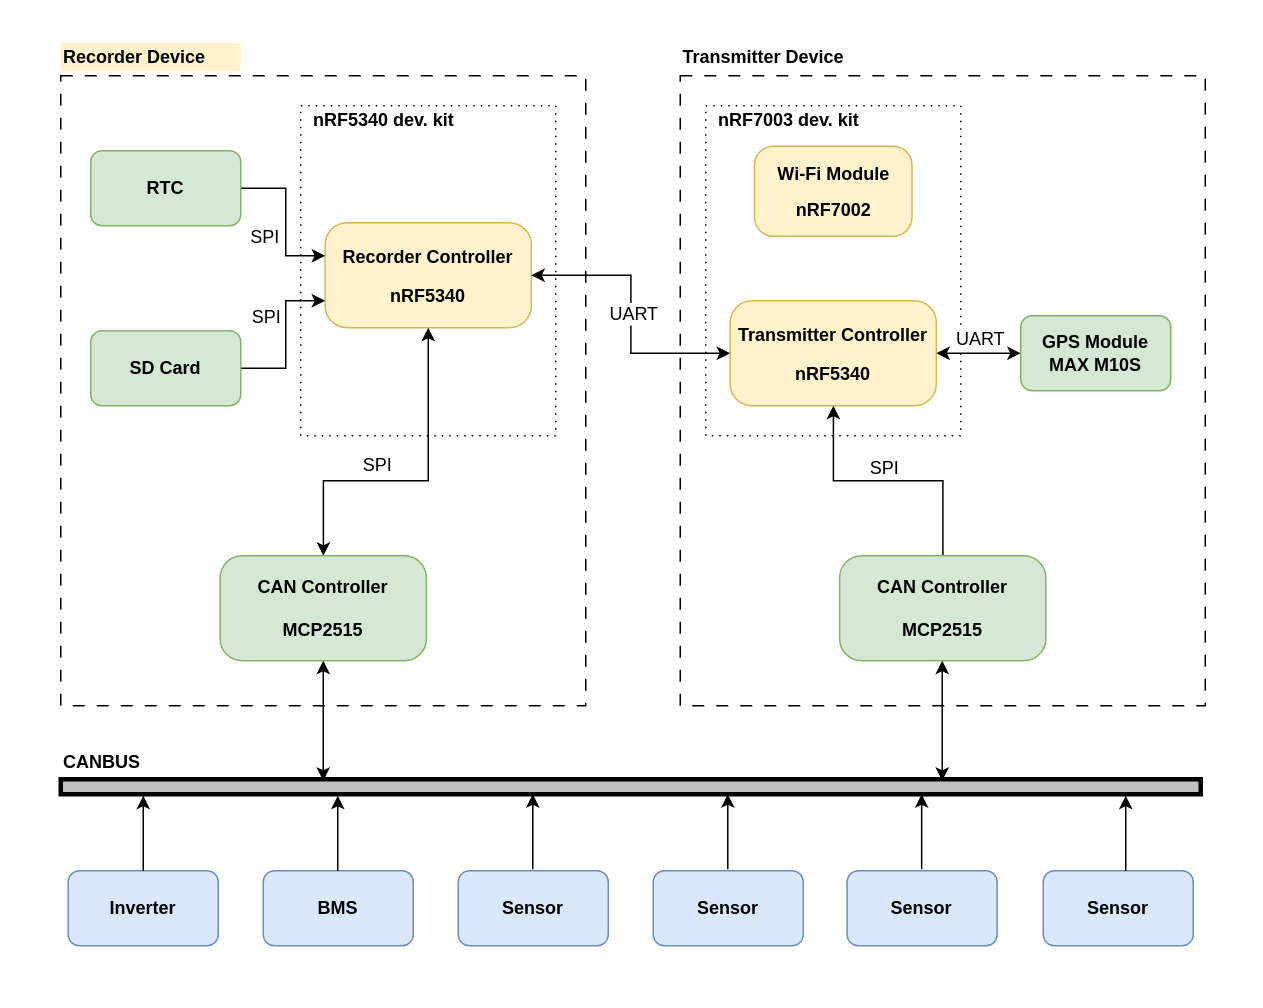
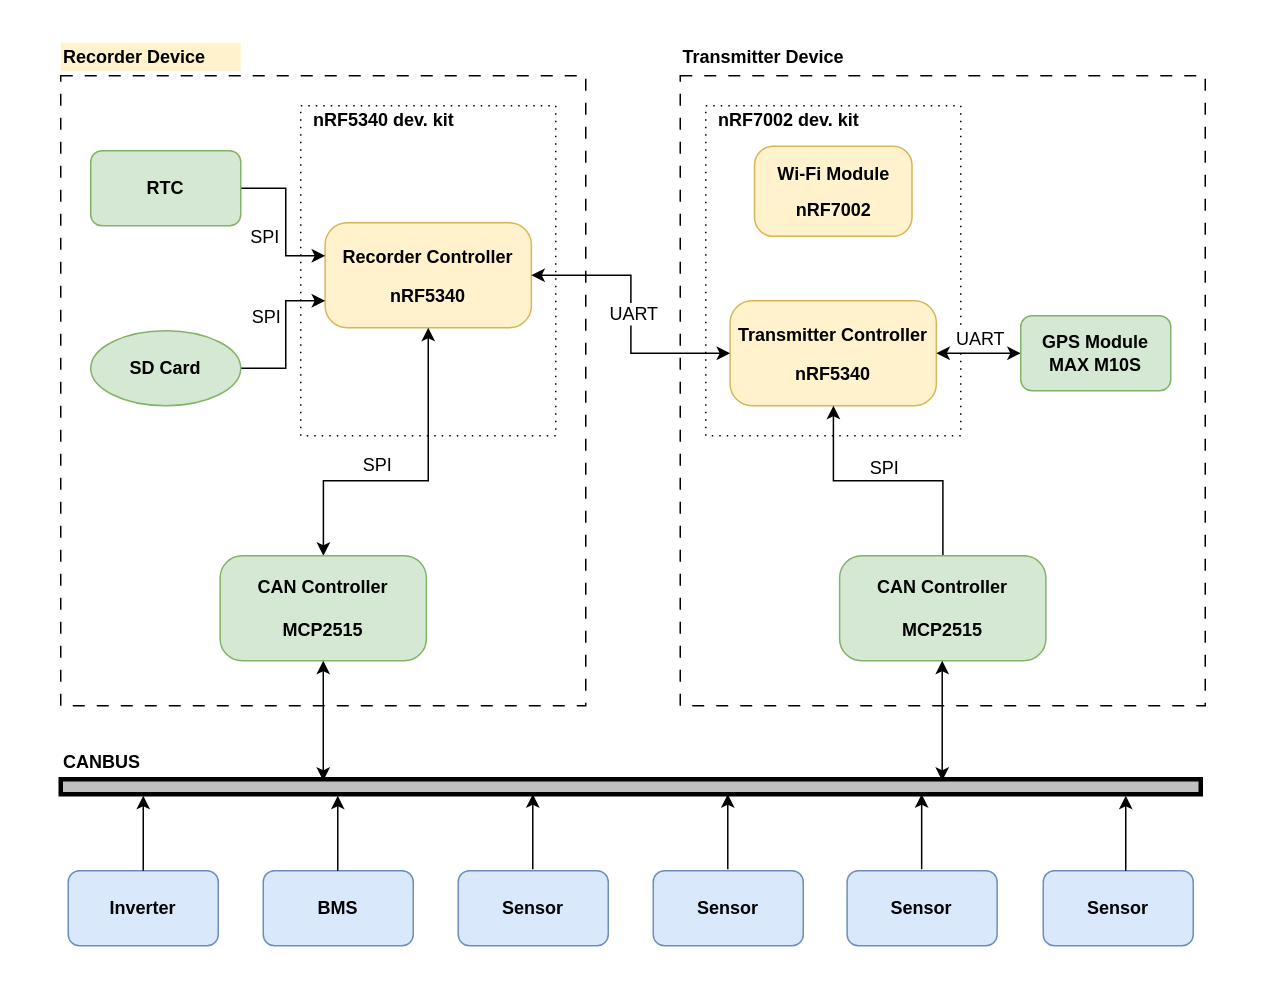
  <mxCell id="0" />
  <mxCell id="1" parent="0" />
  <mxCell id="2" value="" style="rounded=0;whiteSpace=wrap;html=1;strokeColor=#ffffff;" vertex="1" parent="1"><mxGeometry x="20" y="20" width="800" height="630" as="geometry" /></mxCell>
  <mxCell id="3" value="" style="rounded=0;whiteSpace=wrap;html=1;dashed=1;dashPattern=8 8;fontFamily=Helvetica;" vertex="1" parent="1"><mxGeometry x="453" y="50" width="350" height="420" as="geometry" /></mxCell>
  <mxCell id="4" value="" style="rounded=0;whiteSpace=wrap;html=1;dashed=1;dashPattern=8 8;fontFamily=Helvetica;" vertex="1" parent="1"><mxGeometry y="50" width="350" height="420" as="geometry" x="40" /></mxCell>
  <mxCell id="5" value="" style="group;fontFamily=Helvetica;" vertex="1" connectable="0" parent="1"><mxGeometry x="470" y="70" width="170" height="220" as="geometry" /></mxCell>
- <mxCell id="6" value="&amp;nbsp; &lt;b&gt;nRF7003 dev. kit&lt;br&gt;&lt;/b&gt;&lt;div&gt;&lt;b&gt;&lt;br&gt;&lt;/b&gt;&lt;/div&gt;&lt;div&gt;&lt;b&gt;&lt;br&gt;&lt;/b&gt;&lt;/div&gt;&lt;div&gt;&lt;b&gt;&lt;br&gt;&lt;/b&gt;&lt;/div&gt;&lt;div&gt;&lt;b&gt;&lt;br&gt;&lt;/b&gt;&lt;/div&gt;&lt;div&gt;&lt;b&gt;&lt;br&gt;&lt;/b&gt;&lt;/div&gt;&lt;div&gt;&lt;b&gt;&lt;br&gt;&lt;/b&gt;&lt;/div&gt;&lt;div&gt;&lt;b&gt;&lt;br&gt;&lt;/b&gt;&lt;/div&gt;&lt;div&gt;&lt;b&gt;&lt;br&gt;&lt;/b&gt;&lt;/div&gt;&lt;div&gt;&lt;b&gt;&lt;br&gt;&lt;/b&gt;&lt;/div&gt;&lt;div&gt;&lt;b&gt;&lt;br&gt;&lt;/b&gt;&lt;/div&gt;&lt;div&gt;&lt;b&gt;&lt;br&gt;&lt;/b&gt;&lt;/div&gt;&lt;div&gt;&lt;b&gt;&lt;br&gt;&lt;/b&gt;&lt;/div&gt;&lt;div&gt;&lt;b&gt;&lt;br&gt;&lt;/b&gt;&lt;/div&gt;&lt;div&gt;&lt;b&gt;&lt;br&gt;&lt;/b&gt;&lt;/div&gt;" style="rounded=0;whiteSpace=wrap;html=1;dashed=1;dashPattern=1 4;align=left;fontFamily=Helvetica;" vertex="1" parent="5"><mxGeometry width="170" height="220" as="geometry" /></mxCell>
+ <mxCell id="6" value="&amp;nbsp; &lt;b&gt;nRF7002 dev. kit&lt;br&gt;&lt;/b&gt;&lt;div&gt;&lt;b&gt;&lt;br&gt;&lt;/b&gt;&lt;/div&gt;&lt;div&gt;&lt;b&gt;&lt;br&gt;&lt;/b&gt;&lt;/div&gt;&lt;div&gt;&lt;b&gt;&lt;br&gt;&lt;/b&gt;&lt;/div&gt;&lt;div&gt;&lt;b&gt;&lt;br&gt;&lt;/b&gt;&lt;/div&gt;&lt;div&gt;&lt;b&gt;&lt;br&gt;&lt;/b&gt;&lt;/div&gt;&lt;div&gt;&lt;b&gt;&lt;br&gt;&lt;/b&gt;&lt;/div&gt;&lt;div&gt;&lt;b&gt;&lt;br&gt;&lt;/b&gt;&lt;/div&gt;&lt;div&gt;&lt;b&gt;&lt;br&gt;&lt;/b&gt;&lt;/div&gt;&lt;div&gt;&lt;b&gt;&lt;br&gt;&lt;/b&gt;&lt;/div&gt;&lt;div&gt;&lt;b&gt;&lt;br&gt;&lt;/b&gt;&lt;/div&gt;&lt;div&gt;&lt;b&gt;&lt;br&gt;&lt;/b&gt;&lt;/div&gt;&lt;div&gt;&lt;b&gt;&lt;br&gt;&lt;/b&gt;&lt;/div&gt;&lt;div&gt;&lt;b&gt;&lt;br&gt;&lt;/b&gt;&lt;/div&gt;&lt;div&gt;&lt;b&gt;&lt;br&gt;&lt;/b&gt;&lt;/div&gt;" style="rounded=0;whiteSpace=wrap;html=1;dashed=1;dashPattern=1 4;align=left;fontFamily=Helvetica;" vertex="1" parent="5"><mxGeometry width="170" height="220" as="geometry" /></mxCell>
  <mxCell id="7" value="&lt;div align=&quot;center&quot; style=&quot;line-height: 100%;&quot;&gt;&lt;b&gt;Wi-Fi Module&lt;/b&gt;&lt;/div&gt;&lt;div align=&quot;center&quot; style=&quot;line-height: 100%;&quot;&gt;&lt;b&gt;&lt;br&gt;&lt;/b&gt;&lt;/div&gt;&lt;div align=&quot;center&quot; style=&quot;line-height: 100%;&quot;&gt;&lt;b&gt;nRF7002&lt;/b&gt;&lt;/div&gt;" style="rounded=1;whiteSpace=wrap;html=1;align=center;arcSize=21;fillColor=#fff2cc;strokeColor=#d6b656;fontFamily=Helvetica;" vertex="1" parent="5"><mxGeometry x="32.5" y="27" width="105" height="60" as="geometry" /></mxCell>
  <mxCell id="8" value="Transmitter Controller&lt;br style=&quot;font-size: 12px;&quot;&gt;&lt;div style=&quot;line-height: 100%; font-size: 12px;&quot; align=&quot;center&quot;&gt;&lt;br style=&quot;font-size: 12px;&quot;&gt;&lt;/div&gt;&lt;div style=&quot;line-height: 100%; font-size: 12px;&quot; align=&quot;center&quot;&gt;nRF5340&lt;/div&gt;" style="rounded=1;whiteSpace=wrap;html=1;align=center;arcSize=21;fillColor=#fff2cc;strokeColor=#d6b656;fontSize=12;fontStyle=1;fontFamily=Helvetica;" vertex="1" parent="5"><mxGeometry x="16.25" y="130" width="137.5" height="70" as="geometry" /></mxCell>
  <mxCell id="9" value="" style="group;fontFamily=Helvetica;" vertex="1" connectable="0" parent="1"><mxGeometry x="200" y="70" width="170" height="220" as="geometry" /></mxCell>
  <mxCell id="10" value="&amp;nbsp; &lt;b&gt;nRF5340 dev. kit&lt;br&gt;&lt;/b&gt;&lt;div&gt;&lt;b&gt;&lt;br&gt;&lt;/b&gt;&lt;/div&gt;&lt;div&gt;&lt;b&gt;&lt;br&gt;&lt;/b&gt;&lt;/div&gt;&lt;div&gt;&lt;b&gt;&lt;br&gt;&lt;/b&gt;&lt;/div&gt;&lt;div&gt;&lt;b&gt;&lt;br&gt;&lt;/b&gt;&lt;/div&gt;&lt;div&gt;&lt;b&gt;&lt;br&gt;&lt;/b&gt;&lt;/div&gt;&lt;div&gt;&lt;b&gt;&lt;br&gt;&lt;/b&gt;&lt;/div&gt;&lt;div&gt;&lt;b&gt;&lt;br&gt;&lt;/b&gt;&lt;/div&gt;&lt;div&gt;&lt;b&gt;&lt;br&gt;&lt;/b&gt;&lt;/div&gt;&lt;div&gt;&lt;b&gt;&lt;br&gt;&lt;/b&gt;&lt;/div&gt;&lt;div&gt;&lt;b&gt;&lt;br&gt;&lt;/b&gt;&lt;/div&gt;&lt;div&gt;&lt;b&gt;&lt;br&gt;&lt;/b&gt;&lt;/div&gt;&lt;div&gt;&lt;b&gt;&lt;br&gt;&lt;/b&gt;&lt;/div&gt;&lt;div&gt;&lt;b&gt;&lt;br&gt;&lt;/b&gt;&lt;/div&gt;&lt;div&gt;&lt;b&gt;&lt;br&gt;&lt;/b&gt;&lt;/div&gt;" style="rounded=0;whiteSpace=wrap;html=1;dashed=1;dashPattern=1 4;align=left;fontFamily=Helvetica;" vertex="1" parent="9"><mxGeometry width="170" height="220" as="geometry" /></mxCell>
  <mxCell id="11" value="Recorder Controller&lt;br style=&quot;font-size: 12px;&quot;&gt;&lt;div style=&quot;line-height: 100%; font-size: 12px;&quot; align=&quot;center&quot;&gt;&lt;br style=&quot;font-size: 12px;&quot;&gt;&lt;/div&gt;&lt;div style=&quot;line-height: 100%; font-size: 12px;&quot; align=&quot;center&quot;&gt;nRF5340&lt;/div&gt;" style="rounded=1;whiteSpace=wrap;html=1;align=center;arcSize=21;fillColor=#fff2cc;strokeColor=#d6b656;fontSize=12;fontStyle=1;fontFamily=Helvetica;" vertex="1" parent="9"><mxGeometry x="16.25" y="78" width="137.5" height="70" as="geometry" /></mxCell>
  <mxCell id="12" value="" style="edgeStyle=orthogonalEdgeStyle;rounded=0;orthogonalLoop=1;jettySize=auto;html=1;fontFamily=Helvetica;" edge="1" parent="1" source="14" target="11"><mxGeometry relative="1" as="geometry"><Array as="points"><mxPoint x="190" y="125" /><mxPoint x="190" y="170" /></Array></mxGeometry></mxCell>
  <mxCell id="13" value="&lt;div style=&quot;font-size: 12px;&quot;&gt;SPI&lt;/div&gt;" style="edgeLabel;html=1;align=center;verticalAlign=middle;resizable=0;points=[];fontFamily=Helvetica;fontSize=12;" vertex="1" connectable="0" parent="12"><mxGeometry x="-0.043" y="2" relative="1" as="geometry"><mxPoint x="-17" y="14" as="offset" /></mxGeometry></mxCell>
  <mxCell id="14" value="RTC" style="rounded=1;whiteSpace=wrap;html=1;fillColor=#d5e8d4;strokeColor=#82b366;fontStyle=1;fontFamily=Helvetica;" vertex="1" parent="1"><mxGeometry x="60" y="100" width="100" height="50" as="geometry" /></mxCell>
  <mxCell id="15" value="" style="edgeStyle=orthogonalEdgeStyle;rounded=0;orthogonalLoop=1;jettySize=auto;html=1;fontFamily=Helvetica;" edge="1" parent="1" source="17" target="11"><mxGeometry relative="1" as="geometry"><Array as="points"><mxPoint x="190" y="245" /><mxPoint x="190" y="200" /></Array></mxGeometry></mxCell>
  <mxCell id="16" value="&lt;div style=&quot;font-size: 12px;&quot;&gt;SPI&lt;/div&gt;" style="edgeLabel;html=1;align=center;verticalAlign=middle;resizable=0;points=[];fontSize=12;fontFamily=Helvetica;" vertex="1" connectable="0" parent="15"><mxGeometry x="-0.185" relative="1" as="geometry"><mxPoint x="-14" y="-24" as="offset" /></mxGeometry></mxCell>
- <mxCell id="17" value="SD Card" style="rounded=1;whiteSpace=wrap;html=1;fillColor=#d5e8d4;strokeColor=#82b366;fontStyle=1;fontFamily=Helvetica;" vertex="1" parent="1"><mxGeometry x="60" y="220" width="100" height="50" as="geometry" /></mxCell>
+ <mxCell id="17" value="SD Card" style="ellipse;whiteSpace=wrap;html=1;fillColor=#d5e8d4;strokeColor=#82b366;fontStyle=1;fontFamily=Helvetica;" vertex="1" parent="1"><mxGeometry x="60" y="220" width="100" height="50" as="geometry" /></mxCell>
  <mxCell id="18" value="" style="edgeStyle=orthogonalEdgeStyle;rounded=0;orthogonalLoop=1;jettySize=auto;html=1;startArrow=classic;startFill=1;fontFamily=Helvetica;" edge="1" parent="1" source="20" target="8"><mxGeometry relative="1" as="geometry" /></mxCell>
  <mxCell id="19" value="UART" style="edgeLabel;html=1;align=center;verticalAlign=middle;resizable=0;points=[];fontSize=12;fontFamily=Helvetica;" vertex="1" connectable="0" parent="18"><mxGeometry x="0.114" y="1" relative="1" as="geometry"><mxPoint x="3" y="-11" as="offset" /></mxGeometry></mxCell>
  <mxCell id="20" value="&lt;div&gt;&lt;b&gt;GPS Module&lt;/b&gt;&lt;/div&gt;&lt;div&gt;&lt;b&gt;MAX M10S&lt;br&gt;&lt;/b&gt;&lt;/div&gt;" style="rounded=1;whiteSpace=wrap;html=1;fillColor=#d5e8d4;strokeColor=#82b366;fontFamily=Helvetica;" vertex="1" parent="1"><mxGeometry x="680" y="210" width="100" height="50" as="geometry" /></mxCell>
  <mxCell id="21" style="edgeStyle=orthogonalEdgeStyle;rounded=0;orthogonalLoop=1;jettySize=auto;html=1;exitX=1;exitY=0.5;exitDx=0;exitDy=0;startArrow=classic;startFill=1;fontFamily=Helvetica;" edge="1" parent="1" source="11" target="8"><mxGeometry relative="1" as="geometry" /></mxCell>
  <mxCell id="22" value="UART" style="edgeLabel;html=1;align=center;verticalAlign=middle;resizable=0;points=[];fontSize=12;fontFamily=Helvetica;" vertex="1" connectable="0" parent="21"><mxGeometry x="-0.069" y="1" relative="1" as="geometry"><mxPoint y="6" as="offset" /></mxGeometry></mxCell>
  <mxCell id="23" value="" style="edgeStyle=orthogonalEdgeStyle;rounded=0;orthogonalLoop=1;jettySize=auto;html=1;entryX=0.5;entryY=1;entryDx=0;entryDy=0;startArrow=classic;startFill=1;fontFamily=Helvetica;" edge="1" parent="1" source="25" target="11"><mxGeometry relative="1" as="geometry"><Array as="points"><mxPoint x="215" y="320" /><mxPoint x="285" y="320" /></Array></mxGeometry></mxCell>
  <mxCell id="24" value="&lt;div style=&quot;font-size: 12px;&quot;&gt;SPI&lt;/div&gt;" style="edgeLabel;html=1;align=center;verticalAlign=middle;resizable=0;points=[];fontSize=12;fontFamily=Helvetica;" vertex="1" connectable="0" parent="23"><mxGeometry x="0.666" y="-2" relative="1" as="geometry"><mxPoint x="-37" y="55" as="offset" /></mxGeometry></mxCell>
  <mxCell id="25" value="&lt;div&gt;CAN Controller&lt;/div&gt;&lt;div&gt;&lt;br&gt;&lt;/div&gt;&lt;div&gt;MCP2515&lt;br&gt;&lt;/div&gt;" style="rounded=1;whiteSpace=wrap;html=1;align=center;arcSize=21;fillColor=#d5e8d4;strokeColor=#82b366;fontStyle=1;fontFamily=Helvetica;" vertex="1" parent="1"><mxGeometry x="146.25" y="370" width="137.5" height="70" as="geometry" /></mxCell>
  <mxCell id="26" value="" style="edgeStyle=orthogonalEdgeStyle;rounded=0;orthogonalLoop=1;jettySize=auto;html=1;fontFamily=Helvetica;" edge="1" parent="1" source="28" target="8"><mxGeometry relative="1" as="geometry" /></mxCell>
  <mxCell id="27" value="SPI" style="edgeLabel;html=1;align=center;verticalAlign=middle;resizable=0;points=[];fontSize=12;fontFamily=Helvetica;" vertex="1" connectable="0" parent="26"><mxGeometry x="0.155" y="-2" relative="1" as="geometry"><mxPoint x="10" y="-7" as="offset" /></mxGeometry></mxCell>
  <mxCell id="28" value="&lt;div&gt;CAN Controller&lt;/div&gt;&lt;div&gt;&lt;br&gt;&lt;/div&gt;&lt;div&gt;MCP2515&lt;br&gt;&lt;/div&gt;" style="rounded=1;whiteSpace=wrap;html=1;align=center;arcSize=21;fillColor=#d5e8d4;strokeColor=#82b366;fontStyle=1;fontFamily=Helvetica;" vertex="1" parent="1"><mxGeometry x="559.25" y="370" width="137.5" height="70" as="geometry" /></mxCell>
  <mxCell id="29" value="" style="group" vertex="1" connectable="0" parent="1"><mxGeometry y="498" width="760" height="31" as="geometry" x="40" /></mxCell>
  <mxCell id="30" value="" style="rounded=0;whiteSpace=wrap;html=1;strokeWidth=3;fillColor=#c0c0c0;container=1;" vertex="1" parent="29"><mxGeometry y="21" width="760" height="10" as="geometry" /></mxCell>
  <mxCell id="31" value="&lt;div align=&quot;left&quot;&gt;&lt;b&gt;CANBUS&lt;/b&gt;&lt;/div&gt;" style="whiteSpace=wrap;html=1;align=left;strokeColor=none;" vertex="1" parent="29"><mxGeometry width="120" height="19" as="geometry" /></mxCell>
  <mxCell id="32" value="" style="endArrow=classic;startArrow=classic;html=1;rounded=0;entryX=0.5;entryY=1;entryDx=0;entryDy=0;" edge="1" parent="1" target="25"><mxGeometry width="50" height="50" relative="1" as="geometry"><mxPoint x="215" y="520" as="sourcePoint" /><mxPoint x="410" y="380" as="targetPoint" /></mxGeometry></mxCell>
  <mxCell id="33" value="" style="endArrow=classic;startArrow=classic;html=1;rounded=0;entryX=0.5;entryY=1;entryDx=0;entryDy=0;" edge="1" parent="1"><mxGeometry width="50" height="50" relative="1" as="geometry"><mxPoint x="627.64" y="520" as="sourcePoint" /><mxPoint x="627.64" y="440" as="targetPoint" /></mxGeometry></mxCell>
  <mxCell id="34" value="Inverter" style="rounded=1;whiteSpace=wrap;html=1;fillColor=#dae8fc;strokeColor=#6c8ebf;fontStyle=1;fontFamily=Helvetica;" vertex="1" parent="1"><mxGeometry x="45" y="580" width="100" height="50" as="geometry" /></mxCell>
  <mxCell id="35" value="BMS" style="rounded=1;whiteSpace=wrap;html=1;fillColor=#dae8fc;strokeColor=#6c8ebf;fontStyle=1;fontFamily=Helvetica;" vertex="1" parent="1"><mxGeometry x="175" y="580" width="100" height="50" as="geometry" /></mxCell>
  <mxCell id="36" value="Sensor" style="rounded=1;whiteSpace=wrap;html=1;fillColor=#dae8fc;strokeColor=#6c8ebf;fontStyle=1;fontFamily=Helvetica;" vertex="1" parent="1"><mxGeometry x="305" y="580" width="100" height="50" as="geometry" /></mxCell>
  <mxCell id="37" value="Sensor" style="rounded=1;whiteSpace=wrap;html=1;fillColor=#dae8fc;strokeColor=#6c8ebf;fontStyle=1;fontFamily=Helvetica;" vertex="1" parent="1"><mxGeometry x="435" y="580" width="100" height="50" as="geometry" /></mxCell>
  <mxCell id="38" value="Sensor" style="rounded=1;whiteSpace=wrap;html=1;fillColor=#dae8fc;strokeColor=#6c8ebf;fontStyle=1;fontFamily=Helvetica;" vertex="1" parent="1"><mxGeometry x="564.25" y="580" width="100" height="50" as="geometry" /></mxCell>
  <mxCell id="39" value="Sensor" style="rounded=1;whiteSpace=wrap;html=1;fillColor=#dae8fc;strokeColor=#6c8ebf;fontStyle=1;fontFamily=Helvetica;" vertex="1" parent="1"><mxGeometry x="695" y="580" width="100" height="50" as="geometry" /></mxCell>
  <mxCell id="40" value="" style="endArrow=classic;html=1;rounded=0;exitX=0.5;exitY=0;exitDx=0;exitDy=0;" edge="1" parent="1" source="34"><mxGeometry width="50" height="50" relative="1" as="geometry"><mxPoint x="350" y="520" as="sourcePoint" /><mxPoint x="95" y="530" as="targetPoint" /></mxGeometry></mxCell>
  <mxCell id="41" value="" style="endArrow=classic;html=1;rounded=0;exitX=0.5;exitY=0;exitDx=0;exitDy=0;" edge="1" parent="1"><mxGeometry width="50" height="50" relative="1" as="geometry"><mxPoint x="224.69" y="580" as="sourcePoint" /><mxPoint x="224.69" y="530" as="targetPoint" /></mxGeometry></mxCell>
  <mxCell id="42" value="" style="endArrow=classic;html=1;rounded=0;exitX=0.5;exitY=0;exitDx=0;exitDy=0;" edge="1" parent="1"><mxGeometry width="50" height="50" relative="1" as="geometry"><mxPoint x="354.69" y="579" as="sourcePoint" /><mxPoint x="354.69" y="529" as="targetPoint" /></mxGeometry></mxCell>
  <mxCell id="43" value="" style="endArrow=classic;html=1;rounded=0;exitX=0.5;exitY=0;exitDx=0;exitDy=0;" edge="1" parent="1"><mxGeometry width="50" height="50" relative="1" as="geometry"><mxPoint x="484.69" y="579" as="sourcePoint" /><mxPoint x="484.69" y="529" as="targetPoint" /></mxGeometry></mxCell>
  <mxCell id="44" value="" style="endArrow=classic;html=1;rounded=0;exitX=0.5;exitY=0;exitDx=0;exitDy=0;" edge="1" parent="1"><mxGeometry width="50" height="50" relative="1" as="geometry"><mxPoint x="613.94" y="579" as="sourcePoint" /><mxPoint x="613.94" y="529" as="targetPoint" /></mxGeometry></mxCell>
  <mxCell id="45" value="" style="endArrow=classic;html=1;rounded=0;exitX=0.5;exitY=0;exitDx=0;exitDy=0;" edge="1" parent="1"><mxGeometry width="50" height="50" relative="1" as="geometry"><mxPoint x="750" y="580" as="sourcePoint" /><mxPoint x="750" y="530" as="targetPoint" /></mxGeometry></mxCell>
  <mxCell id="46" value="&lt;div&gt;&lt;b&gt;Recorder Device&lt;/b&gt;&lt;/div&gt;" style="whiteSpace=wrap;html=1;align=left;strokeColor=none;fillColor=#fff2cc;" vertex="1" parent="1"><mxGeometry y="28" width="120" height="19" as="geometry" x="40" /></mxCell>
  <mxCell id="47" value="&lt;b&gt;Transmitter Device&lt;/b&gt;" style="whiteSpace=wrap;html=1;align=left;strokeColor=none;" vertex="1" parent="1"><mxGeometry x="453" y="28" width="120" height="19" as="geometry" /></mxCell>
